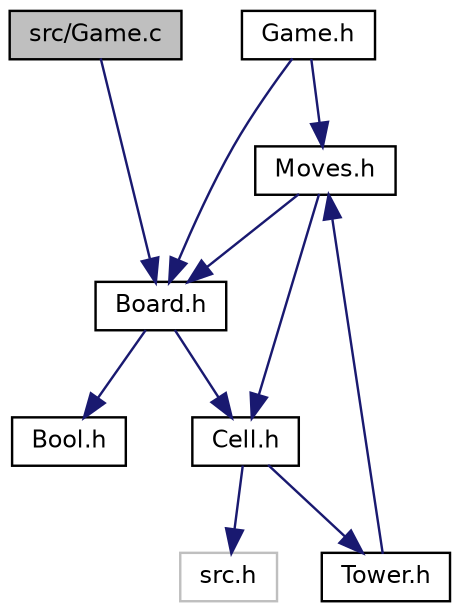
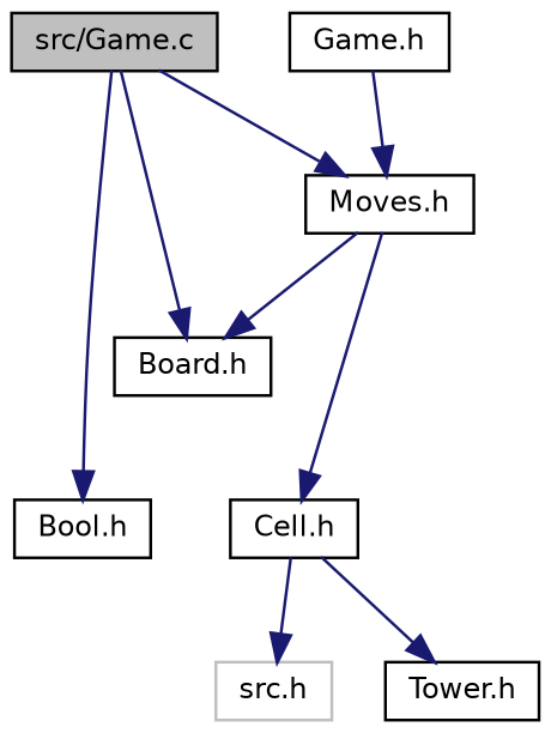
  digraph {
    node [color=black fontname=Helvetica fontsize=10 shape=record]
    edge [color=midnightblue fontname=Helvetica fontsize=10 labelfontname=Helvetica labelfontsize=10 style=solid]
    n1 [fillcolor=grey75 fontcolor=black height=0.2 label="src/Game.c" style=filled width=0.4]
    n2 [height=0.2 label="Moves.h" width=0.4]
    n3 [height=0.2 label="Bool.h" width=0.4]
    n4 [height=0.2 label="Board.h" width=0.4]
    n5 [height=0.2 label="Cell.h" width=0.4]
    n6 [height=0.2 label="Tower.h" width=0.4]
    n7 [color=grey75 height=0.2 label="src.h" width=0.4]
    n8 [height=0.2 label="Game.h" width=0.4]
-   n6 -> n2
-   n4 -> n3
+   n1 -> n2
+   n1 -> n3
    n1 -> n4
    n2 -> n4
    n2 -> n5
-   n4 -> n5
    n5 -> n6
    n5 -> n7
    n8 -> n2
-   n8 -> n4
  }
